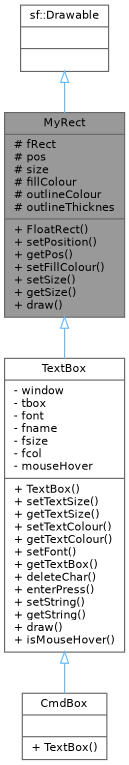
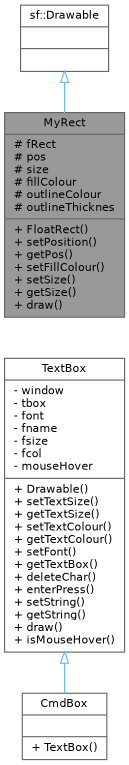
  digraph {
    node [color=gray40 fillcolor=white fontname=Helvetica fontsize=10 shape=record style=filled]
    edge [arrowtail=onormal color=steelblue1 dir=back fontname=Helvetica fontsize=10 labelfontname=Helvetica labelfontsize=10 style=solid]
    n1 [fillcolor=grey60 fontcolor=black height=0.2 label="{MyRect\n|# fRect\l# pos\l# size\l# fillColour\l# outlineColour\l# outlineThicknes\l|+ FloatRect()\l+ setPosition()\l+ getPos()\l+ setFillColour()\l+ setSize()\l+ getSize()\l+ draw()\l}" width=0.4]
-   n2 [height=0.2 label="{TextBox\n|- window\l- tbox\l- font\l- fname\l- fsize\l- fcol\l- mouseHover\l|+ TextBox()\l+ setTextSize()\l+ getTextSize()\l+ setTextColour()\l+ getTextColour()\l+ setFont()\l+ getTextBox()\l+ deleteChar()\l+ enterPress()\l+ setString()\l+ getString()\l+ draw()\l+ isMouseHover()\l}" width=0.4]
+   n2 [height=0.2 label="{TextBox\n|- window\l- tbox\l- font\l- fname\l- fsize\l- fcol\l- mouseHover\l|+ Drawable()\l+ setTextSize()\l+ getTextSize()\l+ setTextColour()\l+ getTextColour()\l+ setFont()\l+ getTextBox()\l+ deleteChar()\l+ enterPress()\l+ setString()\l+ getString()\l+ draw()\l+ isMouseHover()\l}" width=0.4]
    n3 [height=0.2 label="{CmdBox\n||+ TextBox()\l}" width=0.4]
    n4 [height=0.2 label="{sf::Drawable\n||}" width=0.4]
-   n1 -> n2
    n2 -> n3
    n4 -> n1
  }
